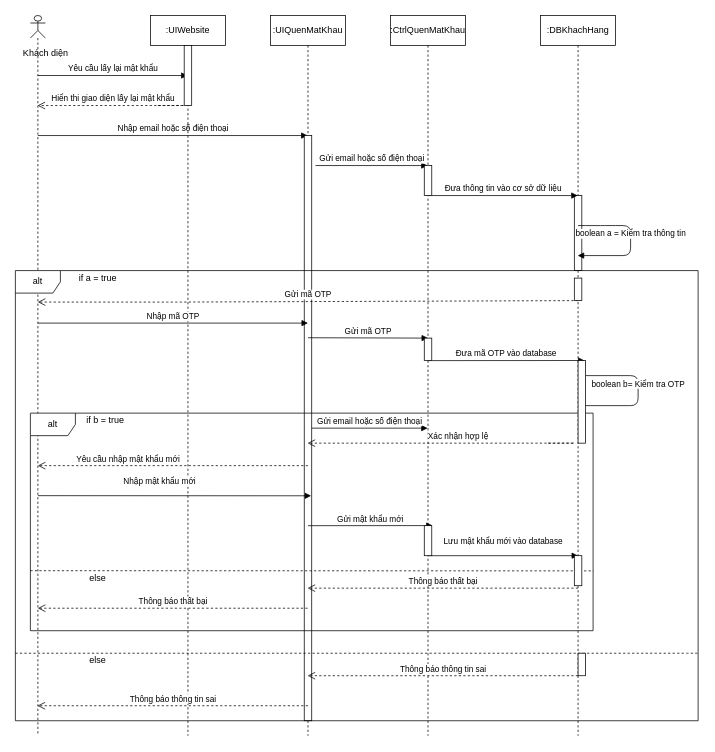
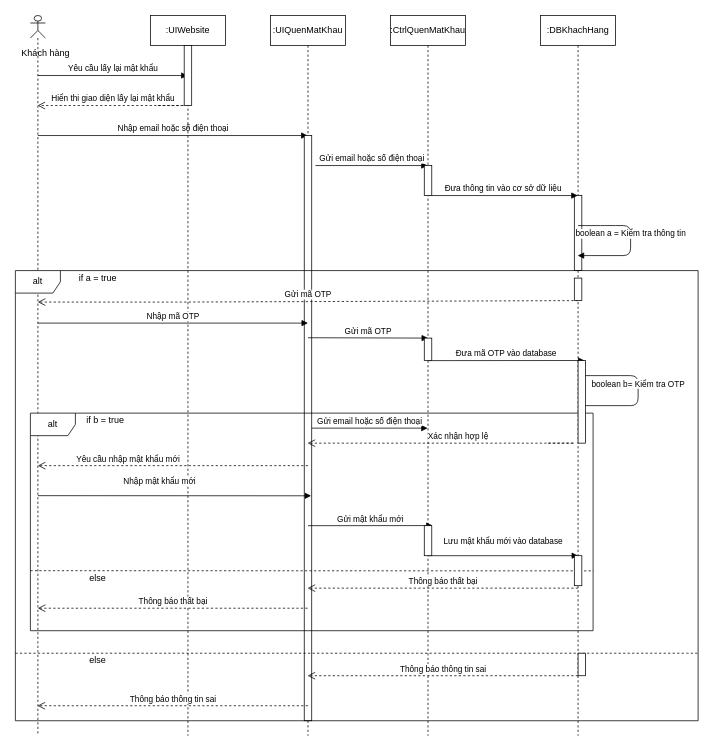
  <mxCell id="0" />
  <mxCell id="1" parent="0" />
  <mxCell id="2" value="" style="shape=umlLifeline;participant=umlActor;perimeter=lifelinePerimeter;whiteSpace=wrap;html=1;container=1;collapsible=0;recursiveResize=0;verticalAlign=top;spacingTop=36;outlineConnect=0;size=30;" vertex="1" parent="1"><mxGeometry x="40" y="20" width="20" height="960" as="geometry" /></mxCell>
  <mxCell id="3" value="Yêu cầu lấy lại mật khẩu" style="html=1;verticalAlign=bottom;endArrow=block;" edge="1" parent="2" target="9"><mxGeometry width="80" relative="1" as="geometry"><mxPoint x="10" y="80" as="sourcePoint" /><mxPoint x="169.5" y="80" as="targetPoint" /></mxGeometry></mxCell>
  <mxCell id="4" value="Nhập email hoặc số điện thoại" style="html=1;verticalAlign=bottom;endArrow=block;" edge="1" parent="2" target="6"><mxGeometry width="80" relative="1" as="geometry"><mxPoint x="10" y="160" as="sourcePoint" /><mxPoint x="90" y="160" as="targetPoint" /></mxGeometry></mxCell>
- <mxCell id="5" value="&lt;div&gt;Khách diện&lt;/div&gt;" style="text;html=1;align=center;verticalAlign=middle;resizable=0;points=[];autosize=1;" vertex="1" parent="1"><mxGeometry x="20" y="60" width="80" height="20" as="geometry" /></mxCell>
+ <mxCell id="5" value="&lt;div&gt;Khách hàng&lt;/div&gt;" style="text;html=1;align=center;verticalAlign=middle;resizable=0;points=[];autosize=1;" vertex="1" parent="1"><mxGeometry x="20" y="60" width="80" height="20" as="geometry" /></mxCell>
  <mxCell id="6" value=":UIQuenMatKhau" style="shape=umlLifeline;perimeter=lifelinePerimeter;whiteSpace=wrap;html=1;container=1;collapsible=0;recursiveResize=0;outlineConnect=0;" vertex="1" parent="1"><mxGeometry x="360" y="20" width="100" height="960" as="geometry" /></mxCell>
  <mxCell id="7" value="" style="html=1;points=[];perimeter=orthogonalPerimeter;" vertex="1" parent="6"><mxGeometry x="45" y="160" width="10" height="780" as="geometry" /></mxCell>
  <mxCell id="8" value="Gửi email hoặc số điện thoại" style="html=1;verticalAlign=bottom;endArrow=block;" edge="1" parent="6" target="14"><mxGeometry width="80" relative="1" as="geometry"><mxPoint x="60" y="200" as="sourcePoint" /><mxPoint x="140" y="200" as="targetPoint" /></mxGeometry></mxCell>
  <mxCell id="9" value=":UIWebsite" style="shape=umlLifeline;perimeter=lifelinePerimeter;whiteSpace=wrap;html=1;container=1;collapsible=0;recursiveResize=0;outlineConnect=0;" vertex="1" parent="1"><mxGeometry x="200" y="20" width="100" height="960" as="geometry" /></mxCell>
  <mxCell id="10" value="" style="html=1;points=[];perimeter=orthogonalPerimeter;" vertex="1" parent="9"><mxGeometry x="45" y="40" width="10" height="80" as="geometry" /></mxCell>
  <mxCell id="11" value=":DBKhachHang" style="shape=umlLifeline;perimeter=lifelinePerimeter;whiteSpace=wrap;html=1;container=1;collapsible=0;recursiveResize=0;outlineConnect=0;" vertex="1" parent="1"><mxGeometry x="720" y="20" width="100" height="960" as="geometry" /></mxCell>
  <mxCell id="12" value="boolean b= Kiểm tra OTP" style="html=1;verticalAlign=bottom;endArrow=block;" edge="1" parent="11" target="11"><mxGeometry width="80" relative="1" as="geometry"><mxPoint x="50" y="480" as="sourcePoint" /><mxPoint x="110" y="520" as="targetPoint" /><Array as="points"><mxPoint x="130" y="480" /><mxPoint x="130" y="520" /></Array></mxGeometry></mxCell>
  <mxCell id="13" value="" style="html=1;points=[];perimeter=orthogonalPerimeter;" vertex="1" parent="11"><mxGeometry x="45" y="240" width="10" height="100" as="geometry" /></mxCell>
  <mxCell id="14" value=":CtrlQuenMatKhau" style="shape=umlLifeline;perimeter=lifelinePerimeter;whiteSpace=wrap;html=1;container=1;collapsible=0;recursiveResize=0;outlineConnect=0;" vertex="1" parent="1"><mxGeometry x="520" y="20" width="100" height="960" as="geometry" /></mxCell>
  <mxCell id="15" value="Đưa thông tin vào cơ sở dữ liệu" style="html=1;verticalAlign=bottom;endArrow=block;" edge="1" parent="14" target="11"><mxGeometry width="80" relative="1" as="geometry"><mxPoint x="50" y="240" as="sourcePoint" /><mxPoint x="130" y="240" as="targetPoint" /></mxGeometry></mxCell>
  <mxCell id="16" value="" style="html=1;points=[];perimeter=orthogonalPerimeter;" vertex="1" parent="14"><mxGeometry x="45" y="200" width="10" height="40" as="geometry" /></mxCell>
  <mxCell id="17" value="Hiển thi giao diện lấy lại mật khẩu" style="html=1;verticalAlign=bottom;endArrow=open;dashed=1;endSize=8;" edge="1" parent="1" target="2"><mxGeometry x="0.164" relative="1" as="geometry"><mxPoint x="210" y="140" as="sourcePoint" /><mxPoint x="130" y="140" as="targetPoint" /><Array as="points"><mxPoint x="250" y="140" /></Array><mxPoint as="offset" /></mxGeometry></mxCell>
  <mxCell id="18" value="if a = true" style="text;html=1;strokeColor=none;fillColor=none;align=center;verticalAlign=middle;whiteSpace=wrap;rounded=0;" vertex="1" parent="1"><mxGeometry x="100" y="360" width="60" height="20" as="geometry" /></mxCell>
  <mxCell id="19" value="Gửi mã OTP" style="html=1;verticalAlign=bottom;endArrow=open;dashed=1;endSize=8;entryX=0.034;entryY=0.106;entryDx=0;entryDy=0;entryPerimeter=0;" edge="1" parent="1"><mxGeometry relative="1" as="geometry"><mxPoint x="770" y="400" as="sourcePoint" /><mxPoint x="49.92" y="401.94" as="targetPoint" /><Array as="points"><mxPoint x="230" y="402" /></Array></mxGeometry></mxCell>
  <mxCell id="20" value="Nhập mã OTP" style="html=1;verticalAlign=bottom;endArrow=block;" edge="1" parent="1"><mxGeometry width="80" relative="1" as="geometry"><mxPoint x="50" y="430" as="sourcePoint" /><mxPoint x="410" y="430" as="targetPoint" /></mxGeometry></mxCell>
  <mxCell id="21" value="Gửi mã OTP" style="html=1;verticalAlign=bottom;endArrow=block;" edge="1" parent="1"><mxGeometry width="80" relative="1" as="geometry"><mxPoint x="410" y="449.5" as="sourcePoint" /><mxPoint x="570" y="450" as="targetPoint" /></mxGeometry></mxCell>
  <mxCell id="22" value="Đưa mã OTP vào database" style="html=1;verticalAlign=bottom;endArrow=block;entryX=0.862;entryY=0.265;entryDx=0;entryDy=0;entryPerimeter=0;" edge="1" parent="1"><mxGeometry width="80" relative="1" as="geometry"><mxPoint x="570" y="480" as="sourcePoint" /><mxPoint x="778.56" y="479.85" as="targetPoint" /><mxPoint as="offset" /></mxGeometry></mxCell>
  <mxCell id="23" value="boolean a = Kiểm tra thông tin" style="html=1;verticalAlign=bottom;endArrow=block;" edge="1" parent="1" target="11"><mxGeometry width="80" relative="1" as="geometry"><mxPoint x="770" y="300" as="sourcePoint" /><mxPoint x="729.5" y="340" as="targetPoint" /><Array as="points"><mxPoint x="790" y="300" /><mxPoint x="810" y="300" /><mxPoint x="840" y="300" /><mxPoint x="840" y="340" /></Array></mxGeometry></mxCell>
  <mxCell id="24" value="if b = true" style="text;html=1;strokeColor=none;fillColor=none;align=center;verticalAlign=middle;whiteSpace=wrap;rounded=0;" vertex="1" parent="1"><mxGeometry x="110" y="550" width="60" height="20" as="geometry" /></mxCell>
  <mxCell id="25" value="Xác nhận hợp lệ" style="html=1;verticalAlign=bottom;endArrow=open;dashed=1;endSize=8;" edge="1" parent="1" target="6"><mxGeometry relative="1" as="geometry"><mxPoint x="730" y="590" as="sourcePoint" /><mxPoint x="414.24" y="590.1" as="targetPoint" /><Array as="points"><mxPoint x="770" y="590" /><mxPoint x="470" y="590" /></Array></mxGeometry></mxCell>
  <mxCell id="26" value="Yêu cầu nhập mật khẩu mới" style="html=1;verticalAlign=bottom;endArrow=open;dashed=1;endSize=8;entryX=0.034;entryY=0.551;entryDx=0;entryDy=0;entryPerimeter=0;" edge="1" parent="1"><mxGeometry x="0.332" relative="1" as="geometry"><mxPoint x="410" y="620" as="sourcePoint" /><mxPoint x="49.92" y="619.99" as="targetPoint" /><mxPoint as="offset" /></mxGeometry></mxCell>
  <mxCell id="27" value="Nhập mật khẩu mới" style="html=1;verticalAlign=bottom;endArrow=block;entryX=0.448;entryY=0.633;entryDx=0;entryDy=0;entryPerimeter=0;" edge="1" parent="1"><mxGeometry x="-0.111" y="10" width="80" relative="1" as="geometry"><mxPoint x="50" y="660" as="sourcePoint" /><mxPoint x="414.24" y="660.17" as="targetPoint" /><mxPoint as="offset" /></mxGeometry></mxCell>
  <mxCell id="28" value="Gửi mật khẩu mới" style="html=1;verticalAlign=bottom;endArrow=block;entryX=0.632;entryY=0.714;entryDx=0;entryDy=0;entryPerimeter=0;" edge="1" parent="1"><mxGeometry x="0.001" width="80" relative="1" as="geometry"><mxPoint x="410" y="700" as="sourcePoint" /><mxPoint x="576.16" y="699.86" as="targetPoint" /><mxPoint as="offset" /></mxGeometry></mxCell>
  <mxCell id="29" value="Lưu mật khẩu mới vào database" style="html=1;verticalAlign=bottom;endArrow=block;" edge="1" parent="1"><mxGeometry x="0.0" y="10" width="80" relative="1" as="geometry"><mxPoint x="570" y="740" as="sourcePoint" /><mxPoint x="770" y="740" as="targetPoint" /><mxPoint as="offset" /></mxGeometry></mxCell>
  <mxCell id="30" value="else" style="text;html=1;strokeColor=none;fillColor=none;align=center;verticalAlign=middle;whiteSpace=wrap;rounded=0;" vertex="1" parent="1"><mxGeometry x="110" y="760" width="40" height="20" as="geometry" /></mxCell>
  <mxCell id="31" value="Thông báo thất bại" style="html=1;verticalAlign=bottom;endArrow=open;dashed=1;endSize=8;" edge="1" parent="1" target="6"><mxGeometry relative="1" as="geometry"><mxPoint x="770" y="783.27" as="sourcePoint" /><mxPoint x="410.12" y="776.73" as="targetPoint" /></mxGeometry></mxCell>
  <mxCell id="32" value="Thông báo thất bại" style="html=1;verticalAlign=bottom;endArrow=open;dashed=1;endSize=8;entryX=0.013;entryY=0.737;entryDx=0;entryDy=0;entryPerimeter=0;" edge="1" parent="1" source="6"><mxGeometry relative="1" as="geometry"><mxPoint x="410" y="817.31" as="sourcePoint" /><mxPoint x="49.88" y="810" as="targetPoint" /></mxGeometry></mxCell>
  <mxCell id="33" value="alt" style="shape=umlFrame;whiteSpace=wrap;html=1;" vertex="1" parent="1"><mxGeometry x="40" y="550" width="750" height="290" as="geometry" /></mxCell>
  <mxCell id="34" value="else" style="text;html=1;strokeColor=none;fillColor=none;align=center;verticalAlign=middle;whiteSpace=wrap;rounded=0;" vertex="1" parent="1"><mxGeometry x="110" y="870" width="40" height="20" as="geometry" /></mxCell>
  <mxCell id="35" value="Thông báo thông tin sai" style="html=1;verticalAlign=bottom;endArrow=open;dashed=1;endSize=8;" edge="1" parent="1" target="6"><mxGeometry relative="1" as="geometry"><mxPoint x="770" y="900" as="sourcePoint" /><mxPoint x="690" y="900" as="targetPoint" /></mxGeometry></mxCell>
  <mxCell id="36" value="Thông báo thông tin sai" style="html=1;verticalAlign=bottom;endArrow=open;dashed=1;endSize=8;" edge="1" parent="1" target="2"><mxGeometry relative="1" as="geometry"><mxPoint x="410" y="940" as="sourcePoint" /><mxPoint x="330" y="940" as="targetPoint" /></mxGeometry></mxCell>
  <mxCell id="37" value="alt" style="shape=umlFrame;whiteSpace=wrap;html=1;" vertex="1" parent="1"><mxGeometry x="20" y="360" width="910" height="600" as="geometry" /></mxCell>
  <mxCell id="38" value="" style="endArrow=none;dashed=1;html=1;entryX=1.001;entryY=0.852;entryDx=0;entryDy=0;entryPerimeter=0;" edge="1" parent="1" target="37"><mxGeometry width="50" height="50" relative="1" as="geometry"><mxPoint x="20" y="870" as="sourcePoint" /><mxPoint x="932" y="874" as="targetPoint" /><Array as="points"><mxPoint x="920" y="870" /><mxPoint x="931" y="870" /></Array></mxGeometry></mxCell>
  <mxCell id="39" value="" style="endArrow=none;dashed=1;html=1;entryX=1.001;entryY=0.725;entryDx=0;entryDy=0;entryPerimeter=0;" edge="1" parent="1" target="33"><mxGeometry width="50" height="50" relative="1" as="geometry"><mxPoint x="40" y="760" as="sourcePoint" /><mxPoint x="790" y="770" as="targetPoint" /></mxGeometry></mxCell>
  <mxCell id="40" value="Gửi email hoặc số điện thoại" style="html=1;verticalAlign=bottom;endArrow=block;" edge="1" parent="1" source="7" target="14"><mxGeometry width="80" relative="1" as="geometry"><mxPoint x="410" y="220" as="sourcePoint" /><mxPoint x="490" y="220" as="targetPoint" /></mxGeometry></mxCell>
  <mxCell id="41" value="" style="html=1;points=[];perimeter=orthogonalPerimeter;" vertex="1" parent="1"><mxGeometry x="565" y="450" width="10" height="30" as="geometry" /></mxCell>
  <mxCell id="42" value="" style="html=1;points=[];perimeter=orthogonalPerimeter;" vertex="1" parent="1"><mxGeometry x="770" y="480" width="10" height="110" as="geometry" /></mxCell>
  <mxCell id="43" value="" style="html=1;points=[];perimeter=orthogonalPerimeter;" vertex="1" parent="1"><mxGeometry x="565" y="700" width="10" height="40" as="geometry" /></mxCell>
  <mxCell id="44" value="" style="html=1;points=[];perimeter=orthogonalPerimeter;" vertex="1" parent="1"><mxGeometry x="765" y="740" width="10" height="40" as="geometry" /></mxCell>
  <mxCell id="45" value="" style="html=1;points=[];perimeter=orthogonalPerimeter;" vertex="1" parent="1"><mxGeometry x="770" y="870" width="10" height="30" as="geometry" /></mxCell>
  <mxCell id="46" value="" style="html=1;points=[];perimeter=orthogonalPerimeter;" vertex="1" parent="1"><mxGeometry x="765" y="370" width="10" height="30" as="geometry" /></mxCell>
